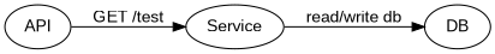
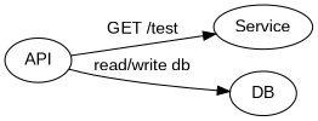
  digraph {
    fontname="Liberation Sans"
    rankdir=LR
    node [fontname="Liberation Sans"]
    edge [fontname="Liberation Sans"]
    API
    Service
    DB
    API -> Service [label="GET /test"]
-   Service -> DB [label="read/write db"]
+   API -> DB [label="read/write db"]
  }
